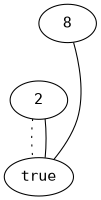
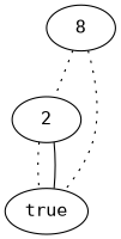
  graph {
    fontname="DejaVu Sans Mono"
    node [fontname="DejaVu Sans Mono"]
    edge [fontname="DejaVu Sans Mono" style=dotted]
    n1 [label=8]
    n2 [label=2]
    n3 [label=true]
-   n1 -- n3 [style=solid]
+   n1 -- n2
+   n1 -- n3
    n2 -- n3
    n2 -- n3 [style=solid]
  }
